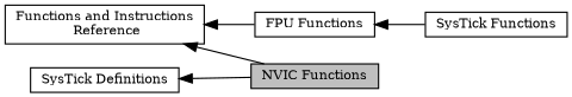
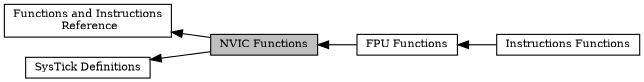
  digraph {
    fontname="DejaVu Serif"
    rankdir=LR
    node [color=black fillcolor=white fontname="DejaVu Serif" fontsize=10 shape=box style=filled]
    edge [dir=back fontname="DejaVu Serif" fontsize=10 labelfontname=Helvetica labelfontsize=10 shape=plaintext style=solid]
    n1 [height=0.2 label="FPU Functions" width=0.4]
-   n2 [height=0.2 label="SysTick Functions" width=0.4]
+   n2 [height=0.2 label="Instructions Functions" width=0.4]
    n3 [height=0.2 label="Functions and Instructions\l Reference" width=0.4]
    n4 [fillcolor=grey75 fontcolor=black height=0.2 label="NVIC Functions" width=0.4]
    n5 [height=0.2 label="SysTick Definitions" width=0.4]
    n1 -> n2
    n3 -> n4
-   n3 -> n1
+   n4 -> n1
    n5 -> n4
  }
